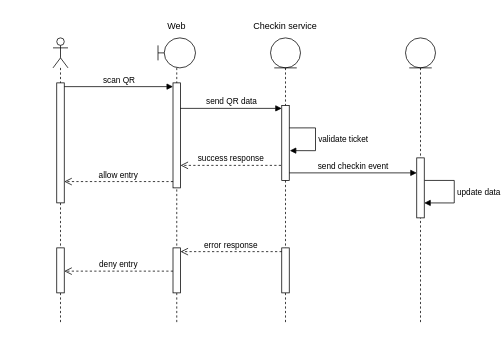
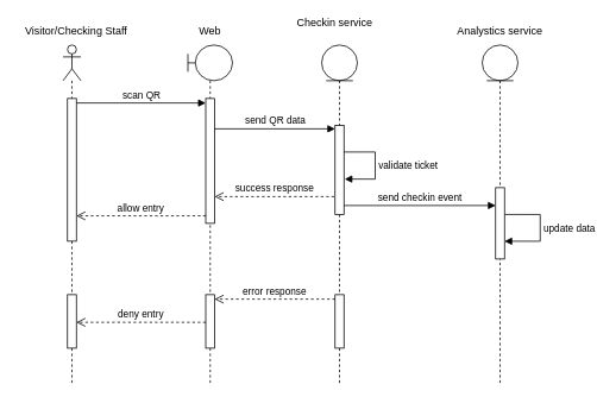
  <mxCell id="0" />
  <mxCell id="1" parent="0" />
  <mxCell id="2" value="" style="shape=umlLifeline;perimeter=lifelinePerimeter;whiteSpace=wrap;html=1;container=1;dropTarget=0;collapsible=0;recursiveResize=0;outlineConnect=0;portConstraint=eastwest;newEdgeStyle={&quot;curved&quot;:0,&quot;rounded&quot;:0};participant=umlActor;size=40;" vertex="1" parent="1"><mxGeometry x="70" y="50" width="20" height="380" as="geometry" /></mxCell>
  <mxCell id="3" value="" style="html=1;points=[[0,0,0,0,5],[0,1,0,0,-5],[1,0,0,0,5],[1,1,0,0,-5]];perimeter=orthogonalPerimeter;outlineConnect=0;targetShapes=umlLifeline;portConstraint=eastwest;newEdgeStyle={&quot;curved&quot;:0,&quot;rounded&quot;:0};" vertex="1" parent="2"><mxGeometry x="5" y="60" width="10" height="160" as="geometry" /></mxCell>
  <mxCell id="4" value="" style="html=1;points=[[0,0,0,0,5],[0,1,0,0,-5],[1,0,0,0,5],[1,1,0,0,-5]];perimeter=orthogonalPerimeter;outlineConnect=0;targetShapes=umlLifeline;portConstraint=eastwest;newEdgeStyle={&quot;curved&quot;:0,&quot;rounded&quot;:0};" vertex="1" parent="2"><mxGeometry x="5" y="280" width="10" height="60" as="geometry" /></mxCell>
+ <mxCell id="5" value="Visitor/Checking Staff" style="text;strokeColor=none;align=center;fillColor=none;html=1;verticalAlign=middle;whiteSpace=wrap;rounded=0;" vertex="1" parent="1"><mxGeometry x="20" y="20" width="130" height="30" as="geometry" /></mxCell>
  <mxCell id="6" value="" style="shape=umlLifeline;perimeter=lifelinePerimeter;whiteSpace=wrap;html=1;container=1;dropTarget=0;collapsible=0;recursiveResize=0;outlineConnect=0;portConstraint=eastwest;newEdgeStyle={&quot;curved&quot;:0,&quot;rounded&quot;:0};participant=umlBoundary;" vertex="1" parent="1"><mxGeometry x="210" y="50" width="50" height="380" as="geometry" /></mxCell>
  <mxCell id="7" value="" style="html=1;points=[[0,0,0,0,5],[0,1,0,0,-5],[1,0,0,0,5],[1,1,0,0,-5]];perimeter=orthogonalPerimeter;outlineConnect=0;targetShapes=umlLifeline;portConstraint=eastwest;newEdgeStyle={&quot;curved&quot;:0,&quot;rounded&quot;:0};" vertex="1" parent="6"><mxGeometry x="20" y="60" width="10" height="140" as="geometry" /></mxCell>
  <mxCell id="8" value="" style="html=1;points=[[0,0,0,0,5],[0,1,0,0,-5],[1,0,0,0,5],[1,1,0,0,-5]];perimeter=orthogonalPerimeter;outlineConnect=0;targetShapes=umlLifeline;portConstraint=eastwest;newEdgeStyle={&quot;curved&quot;:0,&quot;rounded&quot;:0};" vertex="1" parent="6"><mxGeometry x="20" y="280" width="10" height="60" as="geometry" /></mxCell>
  <mxCell id="9" value="Web" style="text;strokeColor=none;align=center;fillColor=none;html=1;verticalAlign=middle;whiteSpace=wrap;rounded=0;" vertex="1" parent="1"><mxGeometry x="205" y="20" width="60" height="30" as="geometry" /></mxCell>
  <mxCell id="10" value="scan QR" style="html=1;verticalAlign=bottom;endArrow=block;curved=0;rounded=0;entryX=0;entryY=0;entryDx=0;entryDy=5;entryPerimeter=0;exitX=1;exitY=0;exitDx=0;exitDy=5;exitPerimeter=0;" edge="1" parent="1" source="3" target="7"><mxGeometry width="80" relative="1" as="geometry"><mxPoint x="120" y="130" as="sourcePoint" /><mxPoint x="200" y="130" as="targetPoint" /></mxGeometry></mxCell>
  <mxCell id="11" value="" style="shape=umlLifeline;perimeter=lifelinePerimeter;whiteSpace=wrap;html=1;container=1;dropTarget=0;collapsible=0;recursiveResize=0;outlineConnect=0;portConstraint=eastwest;newEdgeStyle={&quot;curved&quot;:0,&quot;rounded&quot;:0};participant=umlEntity;" vertex="1" parent="1"><mxGeometry x="360" y="50" width="40" height="380" as="geometry" /></mxCell>
  <mxCell id="12" value="" style="html=1;points=[[0,0,0,0,5],[0,1,0,0,-5],[1,0,0,0,5],[1,1,0,0,-5]];perimeter=orthogonalPerimeter;outlineConnect=0;targetShapes=umlLifeline;portConstraint=eastwest;newEdgeStyle={&quot;curved&quot;:0,&quot;rounded&quot;:0};" vertex="1" parent="11"><mxGeometry x="15" y="90" width="10" height="100" as="geometry" /></mxCell>
  <mxCell id="13" value="" style="html=1;points=[[0,0,0,0,5],[0,1,0,0,-5],[1,0,0,0,5],[1,1,0,0,-5]];perimeter=orthogonalPerimeter;outlineConnect=0;targetShapes=umlLifeline;portConstraint=eastwest;newEdgeStyle={&quot;curved&quot;:0,&quot;rounded&quot;:0};" vertex="1" parent="11"><mxGeometry x="15" y="280" width="10" height="60" as="geometry" /></mxCell>
- <mxCell id="14" value="Checkin service" style="text;strokeColor=none;align=center;fillColor=none;html=1;verticalAlign=middle;whiteSpace=wrap;rounded=0;" vertex="1" parent="1"><mxGeometry x="335" y="20" width="90" height="30" as="geometry" /></mxCell>
+ <mxCell id="14" value="Checkin service" style="text;strokeColor=none;align=center;fillColor=none;html=1;verticalAlign=middle;whiteSpace=wrap;rounded=0;" vertex="1" parent="1"><mxGeometry x="330" y="10" width="90" height="30" as="geometry" /></mxCell>
  <mxCell id="15" value="send QR data" style="html=1;verticalAlign=bottom;endArrow=block;curved=0;rounded=0;exitX=0.974;exitY=0.243;exitDx=0;exitDy=0;exitPerimeter=0;" edge="1" parent="1" source="7" target="12"><mxGeometry width="80" relative="1" as="geometry"><mxPoint x="260" y="130" as="sourcePoint" /><mxPoint x="340" y="130" as="targetPoint" /></mxGeometry></mxCell>
  <mxCell id="16" value="validate ticket" style="html=1;align=left;spacingLeft=2;endArrow=block;rounded=0;edgeStyle=orthogonalEdgeStyle;curved=0;rounded=0;entryX=1.038;entryY=0.747;entryDx=0;entryDy=0;entryPerimeter=0;exitX=0.962;exitY=0.368;exitDx=0;exitDy=0;exitPerimeter=0;" edge="1" parent="1"><mxGeometry relative="1" as="geometry"><mxPoint x="385" y="170.03" as="sourcePoint" /><Array as="points"><mxPoint x="420" y="170.19" /><mxPoint x="420" y="200.19" /></Array><mxPoint x="385.76" y="200.35" as="targetPoint" /></mxGeometry></mxCell>
  <mxCell id="17" value="success response" style="html=1;verticalAlign=bottom;endArrow=open;dashed=1;endSize=8;curved=0;rounded=0;exitX=-0.1;exitY=0.897;exitDx=0;exitDy=0;exitPerimeter=0;" edge="1" parent="1"><mxGeometry relative="1" as="geometry"><mxPoint x="374" y="220" as="sourcePoint" /><mxPoint x="240" y="220" as="targetPoint" /></mxGeometry></mxCell>
  <mxCell id="18" value="allow entry" style="html=1;verticalAlign=bottom;endArrow=open;dashed=1;endSize=8;curved=0;rounded=0;exitX=0.016;exitY=0.94;exitDx=0;exitDy=0;exitPerimeter=0;" edge="1" parent="1" source="7" target="3"><mxGeometry relative="1" as="geometry"><mxPoint x="180" y="240" as="sourcePoint" /><mxPoint x="100" y="240" as="targetPoint" /></mxGeometry></mxCell>
  <mxCell id="19" value="" style="shape=umlLifeline;perimeter=lifelinePerimeter;whiteSpace=wrap;html=1;container=1;dropTarget=0;collapsible=0;recursiveResize=0;outlineConnect=0;portConstraint=eastwest;newEdgeStyle={&quot;curved&quot;:0,&quot;rounded&quot;:0};participant=umlEntity;" vertex="1" parent="1"><mxGeometry x="540" y="50" width="40" height="380" as="geometry" /></mxCell>
  <mxCell id="20" value="" style="html=1;points=[[0,0,0,0,5],[0,1,0,0,-5],[1,0,0,0,5],[1,1,0,0,-5]];perimeter=orthogonalPerimeter;outlineConnect=0;targetShapes=umlLifeline;portConstraint=eastwest;newEdgeStyle={&quot;curved&quot;:0,&quot;rounded&quot;:0};" vertex="1" parent="19"><mxGeometry x="15" y="160" width="10" height="80" as="geometry" /></mxCell>
  <mxCell id="21" value="update data" style="html=1;align=left;spacingLeft=2;endArrow=block;rounded=0;edgeStyle=orthogonalEdgeStyle;curved=0;rounded=0;entryX=1;entryY=0.751;entryDx=0;entryDy=0;entryPerimeter=0;exitX=1.043;exitY=0.376;exitDx=0;exitDy=0;exitPerimeter=0;" edge="1" parent="19" source="20" target="20"><mxGeometry relative="1" as="geometry"><mxPoint x="30" y="190.03" as="sourcePoint" /><Array as="points"><mxPoint x="65" y="190" /><mxPoint x="65" y="220" /></Array><mxPoint x="30.76" y="220.35" as="targetPoint" /></mxGeometry></mxCell>
+ <mxCell id="22" value="Analystics service" style="text;strokeColor=none;align=center;fillColor=none;html=1;verticalAlign=middle;whiteSpace=wrap;rounded=0;" vertex="1" parent="1"><mxGeometry x="510" y="20" width="100" height="30" as="geometry" /></mxCell>
  <mxCell id="23" value="send checkin event" style="html=1;verticalAlign=bottom;endArrow=block;curved=0;rounded=0;" edge="1" parent="1"><mxGeometry width="80" relative="1" as="geometry"><mxPoint x="385" y="230" as="sourcePoint" /><mxPoint x="555" y="230" as="targetPoint" /></mxGeometry></mxCell>
  <mxCell id="24" value="error response" style="html=1;verticalAlign=bottom;endArrow=open;dashed=1;endSize=8;curved=0;rounded=0;exitX=0;exitY=0;exitDx=0;exitDy=5;exitPerimeter=0;entryX=1;entryY=0;entryDx=0;entryDy=5;entryPerimeter=0;" edge="1" parent="1" source="13" target="8"><mxGeometry relative="1" as="geometry"><mxPoint x="350" y="340" as="sourcePoint" /><mxPoint x="270" y="340" as="targetPoint" /></mxGeometry></mxCell>
  <mxCell id="25" value="deny entry" style="html=1;verticalAlign=bottom;endArrow=open;dashed=1;endSize=8;curved=0;rounded=0;" edge="1" parent="1" target="4"><mxGeometry relative="1" as="geometry"><mxPoint x="230" y="361" as="sourcePoint" /><mxPoint x="130" y="360" as="targetPoint" /></mxGeometry></mxCell>
